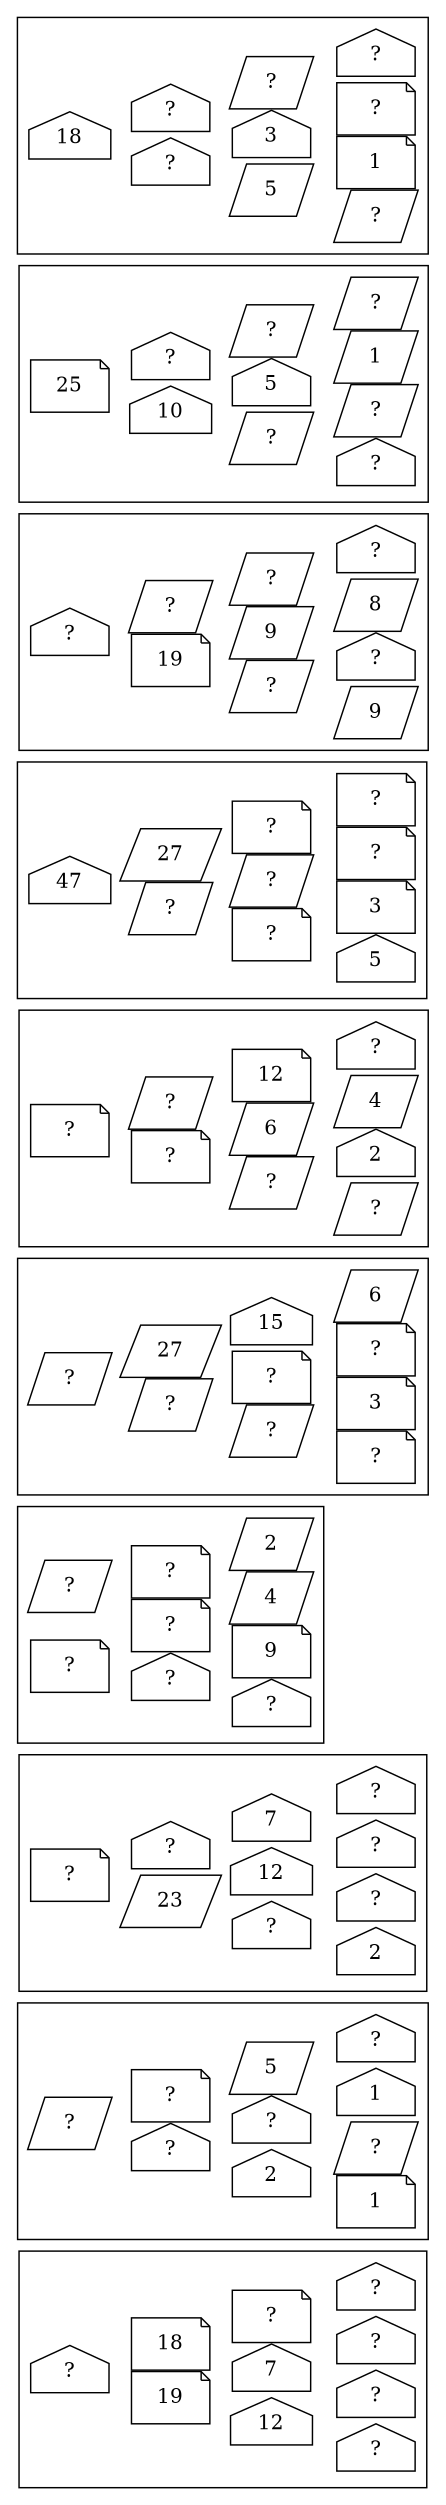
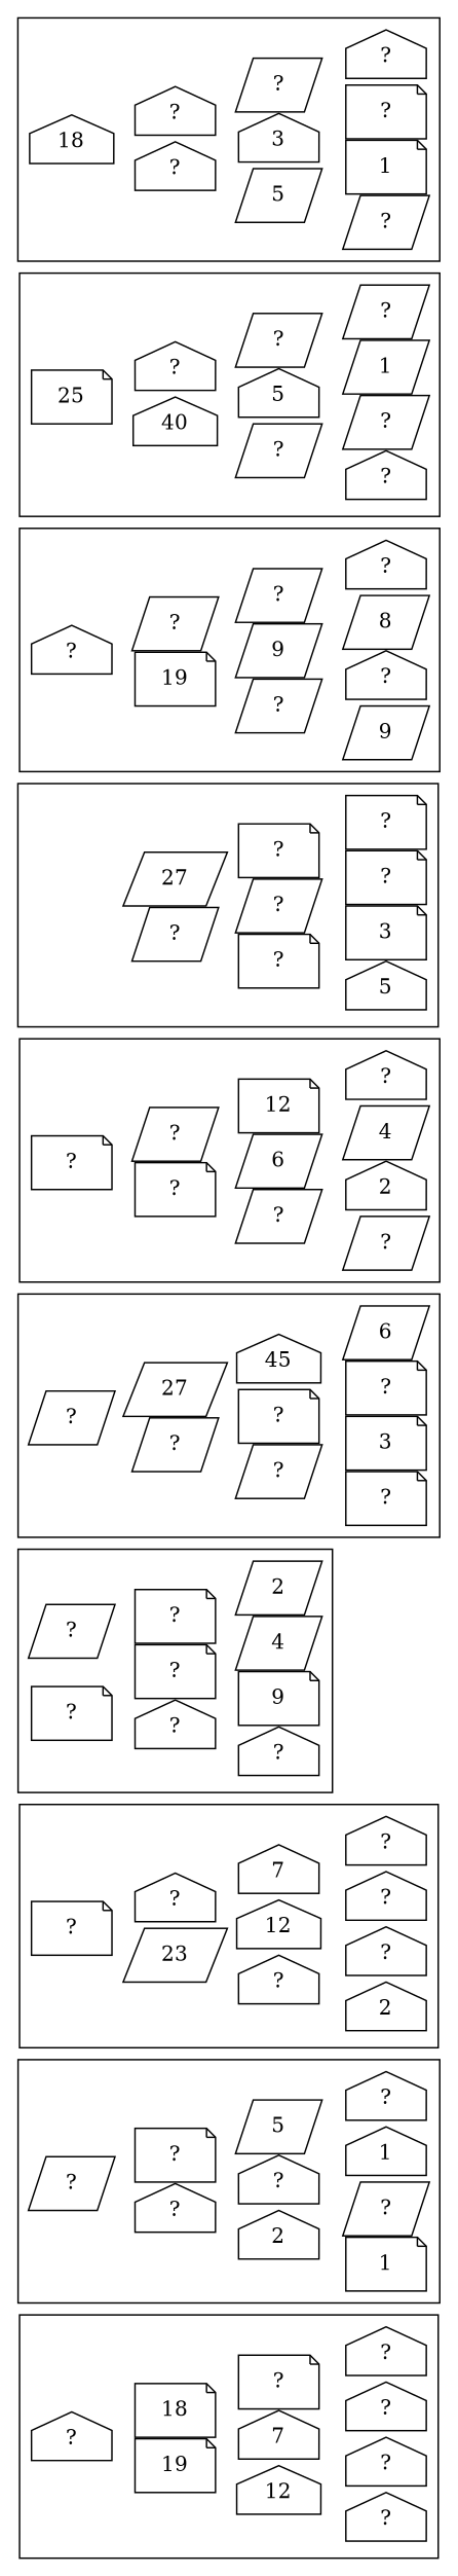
  graph {
    nodesep=0
    rankdir=LR
    ranksep=0
    splines=none
    node [shape=house]
    n1 [label="?"]
    n2 [label="?"]
    n3 [label="?"]
    n4 [label="?"]
    n5 [label=12]
    n6 [label=7]
    n7 [label="?" shape=note]
    n8 [label=19 shape=note]
    n9 [label=18 shape=note]
    n10 [label="?"]
    n11 [label=1 shape=note]
    n12 [label="?" shape=parallelogram]
    n13 [label=1]
    n14 [label="?"]
    n15 [label=2]
    n16 [label="?"]
    n17 [label=5 shape=parallelogram]
    n18 [label="?"]
    n19 [label="?" shape=note]
    n20 [label="?" shape=parallelogram]
    n21 [label=2]
    n22 [label="?"]
    n23 [label="?"]
    n24 [label="?"]
    n25 [label="?"]
    n26 [label=12]
    n27 [label=7]
    n28 [label=23 shape=parallelogram]
    n29 [label="?"]
    n30 [label="?" shape=note]
    n31 [label=2 shape=parallelogram]
    n32 [label=4 shape=parallelogram]
    n33 [label=9 shape=note]
    n34 [label="?"]
    n35 [label="?" shape=note]
    n36 [label="?" shape=note]
    n37 [label="?"]
    n38 [label="?" shape=parallelogram]
    n39 [label="?" shape=note]
    n40 [label="?" shape=note]
    n41 [label=3 shape=note]
    n42 [label="?" shape=note]
    n43 [label=6 shape=parallelogram]
    n44 [label="?" shape=parallelogram]
    n45 [label="?" shape=note]
-   n46 [label=15]
+   n46 [label=45]
    n47 [label="?" shape=parallelogram]
    n48 [label=27 shape=parallelogram]
    n49 [label="?" shape=parallelogram]
    n50 [label="?" shape=parallelogram]
    n51 [label=2]
    n52 [label=4 shape=parallelogram]
    n53 [label="?"]
    n54 [label="?" shape=parallelogram]
    n55 [label=6 shape=parallelogram]
    n56 [label=12 shape=note]
    n57 [label="?" shape=note]
    n58 [label="?" shape=parallelogram]
    n59 [label="?" shape=note]
    n60 [label=5]
    n61 [label=3 shape=note]
    n62 [label="?" shape=note]
    n63 [label="?" shape=note]
    n64 [label="?" shape=note]
    n65 [label="?" shape=parallelogram]
    n66 [label="?" shape=note]
    n67 [label="?" shape=parallelogram]
    n68 [label=27 shape=parallelogram]
-   n69 [label=47]
    n70 [label=9 shape=parallelogram]
    n71 [label="?"]
    n72 [label=8 shape=parallelogram]
    n73 [label="?"]
    n74 [label="?" shape=parallelogram]
    n75 [label=9 shape=parallelogram]
    n76 [label="?" shape=parallelogram]
    n77 [label=19 shape=note]
    n78 [label="?" shape=parallelogram]
    n79 [label="?"]
    n80 [label="?"]
    n81 [label="?" shape=parallelogram]
    n82 [label=1 shape=parallelogram]
    n83 [label="?" shape=parallelogram]
    n84 [label="?" shape=parallelogram]
    n85 [label=5]
    n86 [label="?" shape=parallelogram]
-   n87 [label=10]
+   n87 [label=40]
    n88 [label="?"]
    n89 [label=25 shape=note]
    n90 [label="?" shape=parallelogram]
    n91 [label=1 shape=note]
    n92 [label="?" shape=note]
    n93 [label="?"]
    n94 [label=5 shape=parallelogram]
    n95 [label=3]
    n96 [label="?" shape=parallelogram]
    n97 [label="?"]
    n98 [label="?"]
    n99 [label=18]
    subgraph cluster_1 {
      n1
      n2
      n3
      n4
      n5
      n6
      n7
      n8
      n9
      n10
    }
    subgraph cluster_2 {
      n11
      n12
      n13
      n14
      n15
      n16
      n17
      n18
      n19
      n20
    }
    subgraph cluster_3 {
      n21
      n22
      n23
      n24
      n25
      n26
      n27
      n28
      n29
      n30
    }
    subgraph cluster_4 {
      n31
      n32
      n33
      n34
      n35
      n36
      n37
      n38
      n39
    }
    subgraph cluster_5 {
      n40
      n41
      n42
      n43
      n44
      n45
      n46
      n47
      n48
      n49
    }
    subgraph cluster_6 {
      n50
      n51
      n52
      n53
      n54
      n55
      n56
      n57
      n58
      n59
    }
    subgraph cluster_7 {
      n60
      n61
      n62
      n63
      n64
      n65
      n66
      n67
      n68
-     n69
    }
    subgraph cluster_8 {
      n70
      n71
      n72
      n73
      n74
      n75
      n76
      n77
      n78
      n79
    }
    subgraph cluster_9 {
      n80
      n81
      n82
      n83
      n84
      n85
      n86
      n87
      n88
      n89
    }
    subgraph cluster_10 {
      n90
      n91
      n92
      n93
      n94
      n95
      n96
      n97
      n98
      n99
    }
    n5 -- n1
    n5 -- n2
    n6 -- n2
    n6 -- n3
    n7 -- n3
    n7 -- n4
    n8 -- n5
    n8 -- n6
    n9 -- n6
    n9 -- n7
    n10 -- n8
    n10 -- n9
    n15 -- n11
    n15 -- n12
    n16 -- n12
    n16 -- n13
    n17 -- n13
    n17 -- n14
    n18 -- n15
    n18 -- n16
    n19 -- n16
    n19 -- n17
    n20 -- n18
    n20 -- n19
    n25 -- n21
    n25 -- n22
    n26 -- n22
    n26 -- n23
    n27 -- n23
    n27 -- n24
    n28 -- n25
    n28 -- n26
    n29 -- n26
    n29 -- n27
    n30 -- n28
    n30 -- n29
    n35 -- n31
    n35 -- n32
    n36 -- n32
    n36 -- n33
    n37 -- n33
    n37 -- n34
    n38 -- n35
    n38 -- n36
    n39 -- n36
    n39 -- n37
    n44 -- n40
    n44 -- n41
    n45 -- n41
    n45 -- n42
    n46 -- n42
    n46 -- n43
    n47 -- n44
    n47 -- n45
    n48 -- n45
    n48 -- n46
    n49 -- n47
    n49 -- n48
    n54 -- n50
    n54 -- n51
    n55 -- n51
    n55 -- n52
    n56 -- n52
    n56 -- n53
    n57 -- n54
    n57 -- n55
    n58 -- n55
    n58 -- n56
    n59 -- n57
    n59 -- n58
    n64 -- n60
    n64 -- n61
    n65 -- n61
    n65 -- n62
    n66 -- n62
    n66 -- n63
    n67 -- n64
    n67 -- n65
    n68 -- n65
    n68 -- n66
-   n69 -- n67
-   n69 -- n68
    n74 -- n70
    n74 -- n71
    n75 -- n71
    n75 -- n72
    n76 -- n72
    n76 -- n73
    n77 -- n74
    n77 -- n75
    n78 -- n75
    n78 -- n76
    n79 -- n77
    n79 -- n78
    n84 -- n80
    n84 -- n81
    n85 -- n81
    n85 -- n82
    n86 -- n82
    n86 -- n83
    n87 -- n84
    n87 -- n85
    n88 -- n85
    n88 -- n86
    n89 -- n87
    n89 -- n88
    n94 -- n90
    n94 -- n91
    n95 -- n91
    n95 -- n92
    n96 -- n92
    n96 -- n93
    n97 -- n94
    n97 -- n95
    n98 -- n95
    n98 -- n96
    n99 -- n97
    n99 -- n98
  }
